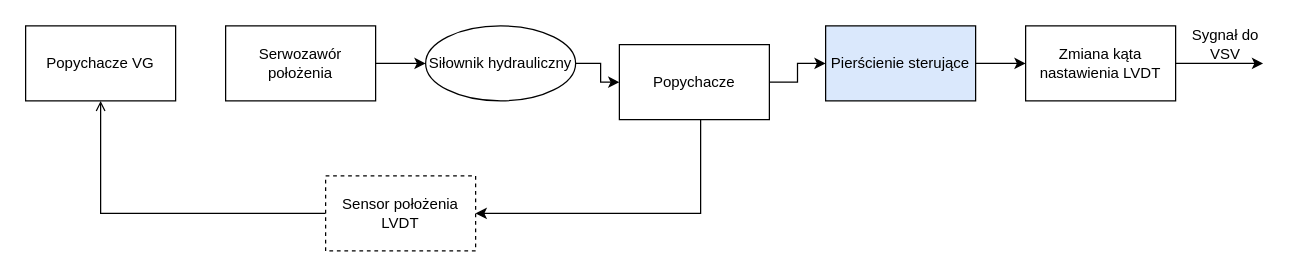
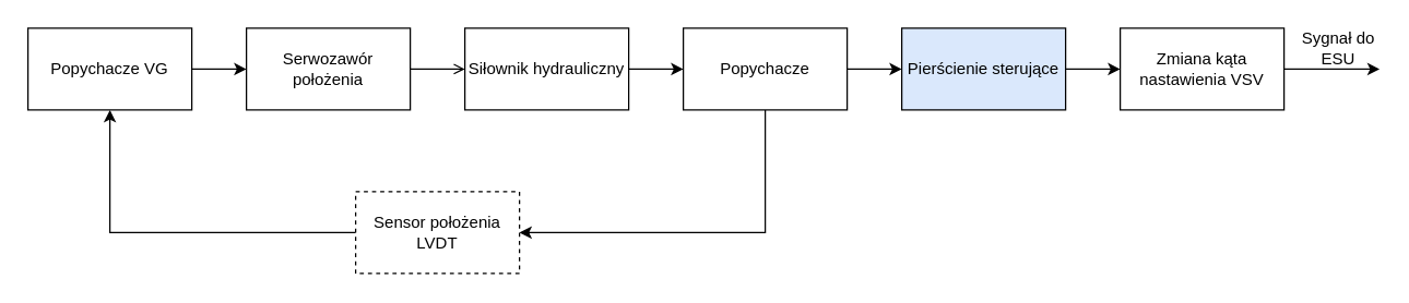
  <mxCell id="0" />
  <mxCell id="1" parent="0" />
+ <mxCell id="2" value="" style="edgeStyle=orthogonalEdgeStyle;rounded=0;orthogonalLoop=1;jettySize=auto;html=1;" edge="1" parent="1" source="3" target="5"><mxGeometry relative="1" as="geometry" /></mxCell>
  <mxCell id="3" value="Popychacze VG" style="rounded=0;whiteSpace=wrap;html=1;" vertex="1" parent="1"><mxGeometry x="20" y="20" width="120" height="60" as="geometry" /></mxCell>
- <mxCell id="4" value="" style="edgeStyle=orthogonalEdgeStyle;rounded=0;orthogonalLoop=1;jettySize=auto;html=1;" edge="1" parent="1" source="5" target="7"><mxGeometry relative="1" as="geometry" /></mxCell>
+ <mxCell id="4" value="" style="edgeStyle=orthogonalEdgeStyle;rounded=0;orthogonalLoop=1;jettySize=auto;html=1;endArrow=open;" edge="1" parent="1" source="5" target="7"><mxGeometry relative="1" as="geometry" /></mxCell>
  <mxCell id="5" value="Serwozawór położenia" style="rounded=0;whiteSpace=wrap;html=1;" vertex="1" parent="1"><mxGeometry x="180" y="20" width="120" height="60" as="geometry" /></mxCell>
  <mxCell id="6" value="" style="edgeStyle=orthogonalEdgeStyle;rounded=0;orthogonalLoop=1;jettySize=auto;html=1;" edge="1" parent="1" source="7" target="10"><mxGeometry relative="1" as="geometry" /></mxCell>
- <mxCell id="7" value="Siłownik hydrauliczny" style="ellipse;whiteSpace=wrap;html=1;" vertex="1" parent="1"><mxGeometry x="340" y="20" width="120" height="60" as="geometry" /></mxCell>
+ <mxCell id="7" value="Siłownik hydrauliczny" style="rounded=0;whiteSpace=wrap;html=1;" vertex="1" parent="1"><mxGeometry x="340" y="20" width="120" height="60" as="geometry" /></mxCell>
  <mxCell id="8" value="" style="edgeStyle=orthogonalEdgeStyle;rounded=0;orthogonalLoop=1;jettySize=auto;html=1;" edge="1" parent="1" source="10" target="12"><mxGeometry relative="1" as="geometry" /></mxCell>
  <mxCell id="9" style="edgeStyle=orthogonalEdgeStyle;rounded=0;orthogonalLoop=1;jettySize=auto;html=1;entryX=1;entryY=0.5;entryDx=0;entryDy=0;" edge="1" parent="1" source="10" target="16"><mxGeometry relative="1" as="geometry"><Array as="points"><mxPoint x="560" y="170" /></Array></mxGeometry></mxCell>
- <mxCell id="10" value="Popychacze" style="rounded=0;whiteSpace=wrap;html=1;" vertex="1" parent="1"><mxGeometry x="495" y="35" width="120" height="60" as="geometry" /></mxCell>
+ <mxCell id="10" value="Popychacze" style="rounded=0;whiteSpace=wrap;html=1;" vertex="1" parent="1"><mxGeometry x="500" y="20" width="120" height="60" as="geometry" /></mxCell>
  <mxCell id="11" value="" style="edgeStyle=orthogonalEdgeStyle;rounded=0;orthogonalLoop=1;jettySize=auto;html=1;" edge="1" parent="1" source="12" target="14"><mxGeometry relative="1" as="geometry" /></mxCell>
  <mxCell id="12" value="Pierścienie sterujące" style="rounded=0;whiteSpace=wrap;html=1;fillColor=#dae8fc;" vertex="1" parent="1"><mxGeometry x="660" y="20" width="120" height="60" as="geometry" /></mxCell>
  <mxCell id="13" style="edgeStyle=orthogonalEdgeStyle;rounded=0;orthogonalLoop=1;jettySize=auto;html=1;" edge="1" parent="1" source="14"><mxGeometry relative="1" as="geometry"><mxPoint x="1010" y="50" as="targetPoint" /></mxGeometry></mxCell>
- <mxCell id="14" value="Zmiana kąta nastawienia LVDT" style="rounded=0;whiteSpace=wrap;html=1;" vertex="1" parent="1"><mxGeometry x="820" y="20" width="120" height="60" as="geometry" /></mxCell>
- <mxCell id="15" style="edgeStyle=orthogonalEdgeStyle;rounded=0;orthogonalLoop=1;jettySize=auto;html=1;entryX=0.5;entryY=1;entryDx=0;entryDy=0;endArrow=open;" edge="1" parent="1" source="16" target="3"><mxGeometry relative="1" as="geometry" /></mxCell>
+ <mxCell id="14" value="Zmiana kąta nastawienia VSV" style="rounded=0;whiteSpace=wrap;html=1;" vertex="1" parent="1"><mxGeometry x="820" y="20" width="120" height="60" as="geometry" /></mxCell>
+ <mxCell id="15" style="edgeStyle=orthogonalEdgeStyle;rounded=0;orthogonalLoop=1;jettySize=auto;html=1;entryX=0.5;entryY=1;entryDx=0;entryDy=0;" edge="1" parent="1" source="16" target="3"><mxGeometry relative="1" as="geometry" /></mxCell>
  <mxCell id="16" value="Sensor położenia LVDT" style="rounded=0;whiteSpace=wrap;html=1;dashed=1;" vertex="1" parent="1"><mxGeometry x="260" y="140" width="120" height="60" as="geometry" /></mxCell>
- <mxCell id="17" value="Sygnał do VSV" style="text;html=1;strokeColor=none;fillColor=none;align=center;verticalAlign=middle;whiteSpace=wrap;rounded=0;" vertex="1" parent="1"><mxGeometry x="950" y="20" width="60" height="30" as="geometry" /></mxCell>
+ <mxCell id="17" value="Sygnał do ESU" style="text;html=1;strokeColor=none;fillColor=none;align=center;verticalAlign=middle;whiteSpace=wrap;rounded=0;" vertex="1" parent="1"><mxGeometry x="950" y="20" width="60" height="30" as="geometry" /></mxCell>
